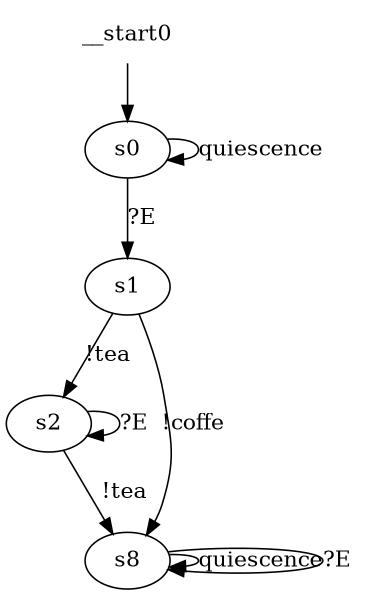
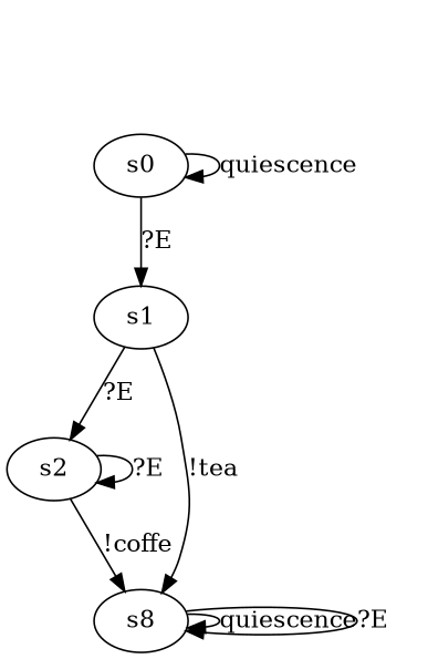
  digraph {
    n1 [label=s0]
    n2 [label=s1]
    n3 [label=s2]
    n4 [label=s8]
-   __start0 [shape=none]
    n1 -> n1 [label=quiescence]
    n1 -> n2 [label="?E"]
-   n2 -> n3 [label="!tea"]
-   n2 -> n4 [label="!coffe"]
+   n2 -> n3 [label="?E"]
+   n2 -> n4 [label="!tea"]
    n3 -> n3 [label="?E"]
-   n3 -> n4 [label="!tea"]
+   n3 -> n4 [label="!coffe"]
    n4 -> n4 [label=quiescence]
    n4 -> n4 [label="?E"]
-   __start0 -> n1
  }
